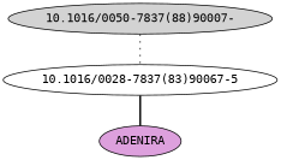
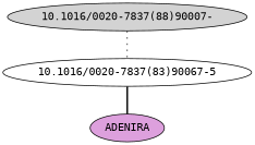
  strict graph {
    fontname="DejaVu Sans Mono"
    node [fontname="DejaVu Sans Mono" style=filled]
    edge [fontname="DejaVu Sans Mono"]
-   "10.1016/0020-7837(88)90007-" [fillcolor=lightgrey label="10.1016/0050-7837(88)90007-"]
-   "10.1016/0020-7837(83)90067-5" [fillcolor=white label="10.1016/0028-7837(83)90067-5"]
+   "10.1016/0020-7837(88)90007-" [fillcolor=lightgrey]
+   "10.1016/0020-7837(83)90067-5" [fillcolor=white]
    ADENIRA [fillcolor=plum]
    "10.1016/0020-7837(88)90007-" -- "10.1016/0020-7837(83)90067-5" [style=dotted]
    "10.1016/0020-7837(83)90067-5" -- ADENIRA [style=bold]
  }
